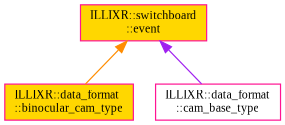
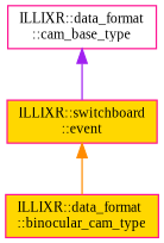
  digraph {
    fontname="Liberation Serif"
    node [color=deeppink fillcolor=gold fontname="Liberation Serif" fontsize=10 shape=box style=filled]
    edge [dir=back fontname="Liberation Serif" fontsize=10 labelfontname=Helvetica labelfontsize=10 style=solid]
    n1 [fontcolor=black height=0.2 label="ILLIXR::data_format\l::binocular_cam_type" width=0.4]
    n2 [fillcolor=white height=0.2 label="ILLIXR::data_format\l::cam_base_type" width=0.4]
    n3 [height=0.2 label="ILLIXR::switchboard\l::event" width=0.4]
    n3 -> n1 [color=darkorange]
-   n3 -> n2 [color=purple]
+   n2 -> n3 [color=purple]
  }
